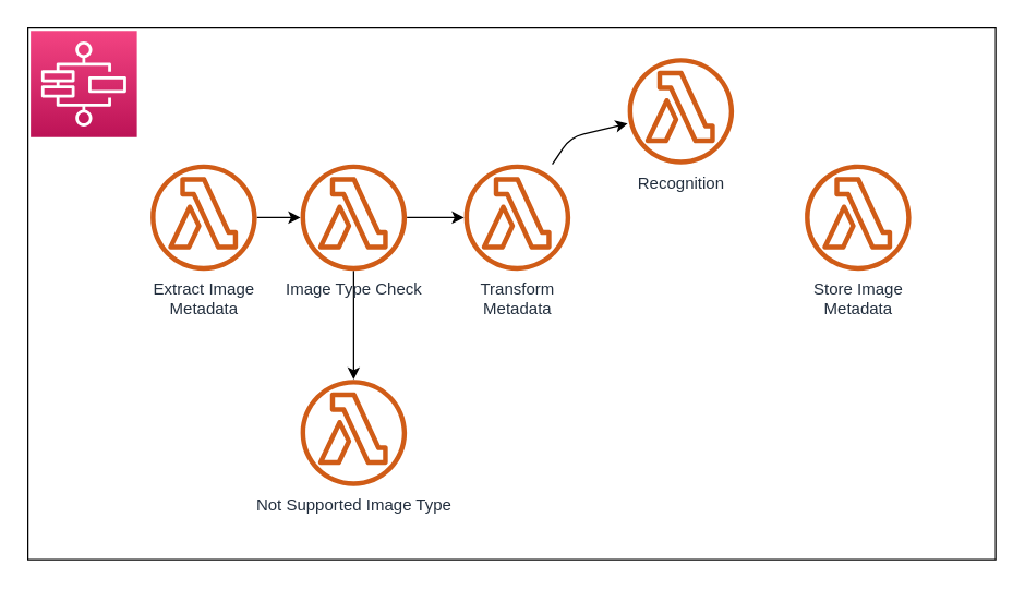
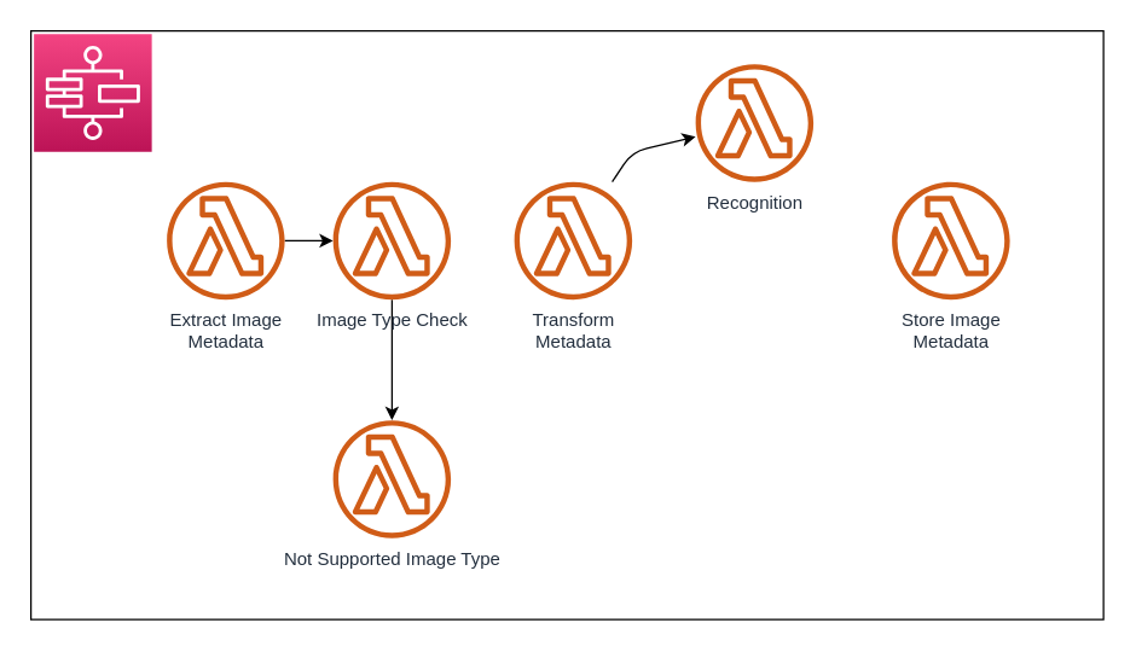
  <mxCell id="0" />
  <mxCell id="1" parent="0" />
  <mxCell id="2" value="" style="rounded=0;whiteSpace=wrap;html=1;" vertex="1" parent="1"><mxGeometry x="20" y="20" width="710" height="390" as="geometry" /></mxCell>
  <mxCell id="3" value="" style="points=[[0,0,0],[0.25,0,0],[0.5,0,0],[0.75,0,0],[1,0,0],[0,1,0],[0.25,1,0],[0.5,1,0],[0.75,1,0],[1,1,0],[0,0.25,0],[0,0.5,0],[0,0.75,0],[1,0.25,0],[1,0.5,0],[1,0.75,0]];outlineConnect=0;fontColor=#232F3E;gradientColor=#F34482;gradientDirection=north;fillColor=#BC1356;strokeColor=#ffffff;dashed=0;verticalLabelPosition=bottom;verticalAlign=top;align=center;html=1;fontSize=12;fontStyle=0;aspect=fixed;shape=mxgraph.aws4.resourceIcon;resIcon=mxgraph.aws4.step_functions;" vertex="1" parent="1"><mxGeometry x="22" y="22" width="78" height="78" as="geometry" /></mxCell>
  <mxCell id="4" value="" style="edgeStyle=orthogonalEdgeStyle;rounded=0;orthogonalLoop=1;jettySize=auto;html=1;" edge="1" parent="1" source="5" target="8"><mxGeometry relative="1" as="geometry" /></mxCell>
  <mxCell id="5" value="Extract Image&lt;br&gt;Metadata" style="outlineConnect=0;fontColor=#232F3E;gradientColor=none;fillColor=#D05C17;strokeColor=none;dashed=0;verticalLabelPosition=bottom;verticalAlign=top;align=center;html=1;fontSize=12;fontStyle=0;aspect=fixed;pointerEvents=1;shape=mxgraph.aws4.lambda_function;" vertex="1" parent="1"><mxGeometry x="110" y="120" width="78" height="78" as="geometry" /></mxCell>
  <mxCell id="6" value="" style="edgeStyle=orthogonalEdgeStyle;rounded=0;orthogonalLoop=1;jettySize=auto;html=1;" edge="1" parent="1" source="8" target="11"><mxGeometry relative="1" as="geometry" /></mxCell>
- <mxCell id="7" value="" style="edgeStyle=orthogonalEdgeStyle;rounded=0;orthogonalLoop=1;jettySize=auto;html=1;" edge="1" parent="1" source="8" target="9"><mxGeometry relative="1" as="geometry" /></mxCell>
  <mxCell id="8" value="Image Type Check" style="outlineConnect=0;fontColor=#232F3E;gradientColor=none;fillColor=#D05C17;strokeColor=none;dashed=0;verticalLabelPosition=bottom;verticalAlign=top;align=center;html=1;fontSize=12;fontStyle=0;aspect=fixed;pointerEvents=1;shape=mxgraph.aws4.lambda_function;" vertex="1" parent="1"><mxGeometry x="220" y="120" width="78" height="78" as="geometry" /></mxCell>
  <mxCell id="9" value="Transform&lt;br&gt;Metadata" style="outlineConnect=0;fontColor=#232F3E;gradientColor=none;fillColor=#D05C17;strokeColor=none;dashed=0;verticalLabelPosition=bottom;verticalAlign=top;align=center;html=1;fontSize=12;fontStyle=0;aspect=fixed;pointerEvents=1;shape=mxgraph.aws4.lambda_function;" vertex="1" parent="1"><mxGeometry x="340" y="120" width="78" height="78" as="geometry" /></mxCell>
  <mxCell id="10" value="Recognition" style="outlineConnect=0;fontColor=#232F3E;gradientColor=none;fillColor=#D05C17;strokeColor=none;dashed=0;verticalLabelPosition=bottom;verticalAlign=top;align=center;html=1;fontSize=12;fontStyle=0;aspect=fixed;pointerEvents=1;shape=mxgraph.aws4.lambda_function;" vertex="1" parent="1"><mxGeometry x="460" y="42" width="78" height="78" as="geometry" /></mxCell>
  <mxCell id="11" value="Not Supported Image Type" style="outlineConnect=0;fontColor=#232F3E;gradientColor=none;fillColor=#D05C17;strokeColor=none;dashed=0;verticalLabelPosition=bottom;verticalAlign=top;align=center;html=1;fontSize=12;fontStyle=0;aspect=fixed;pointerEvents=1;shape=mxgraph.aws4.lambda_function;" vertex="1" parent="1"><mxGeometry x="220" y="278" width="78" height="78" as="geometry" /></mxCell>
  <mxCell id="12" value="" style="endArrow=classic;html=1;" edge="1" parent="1" source="9" target="10"><mxGeometry width="50" height="50" relative="1" as="geometry"><mxPoint x="400" y="120" as="sourcePoint" /><mxPoint x="450" y="70" as="targetPoint" /><Array as="points"><mxPoint x="418" y="100" /></Array></mxGeometry></mxCell>
  <mxCell id="13" value="Store Image&lt;br&gt;Metadata" style="outlineConnect=0;fontColor=#232F3E;gradientColor=none;fillColor=#D05C17;strokeColor=none;dashed=0;verticalLabelPosition=bottom;verticalAlign=top;align=center;html=1;fontSize=12;fontStyle=0;aspect=fixed;pointerEvents=1;shape=mxgraph.aws4.lambda_function;" vertex="1" parent="1"><mxGeometry x="590" y="120" width="78" height="78" as="geometry" /></mxCell>
